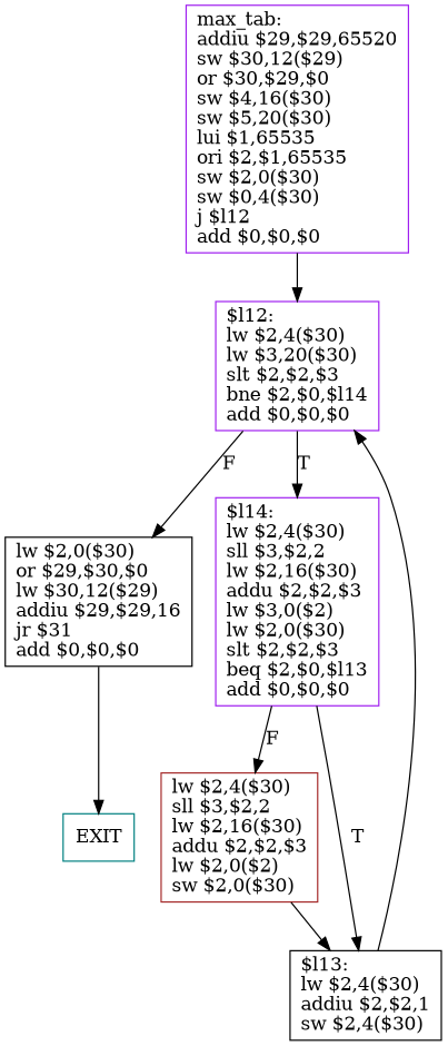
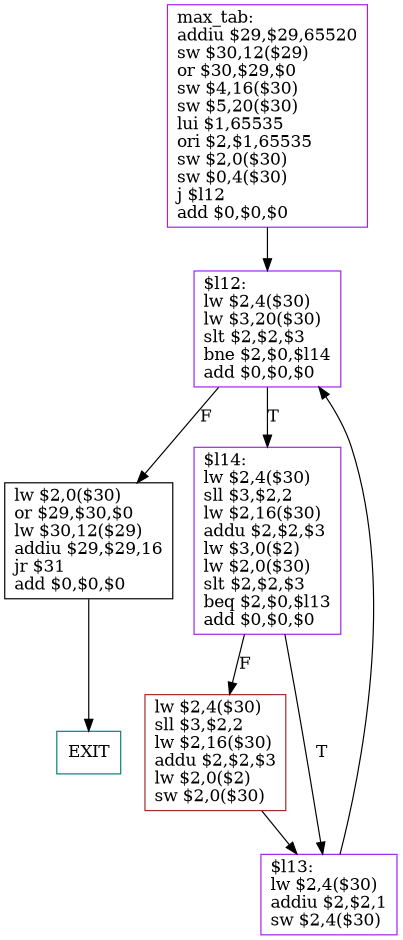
  digraph {
    node [shape=box color=purple]
    edge [style=filled]
    n1 [label="max_tab:\laddiu $29,$29,65520\lsw $30,12($29)\lor $30,$29,$0\lsw $4,16($30)\lsw $5,20($30)\llui $1,65535\lori $2,$1,65535\lsw $2,0($30)\lsw $0,4($30)\lj $l12\ladd $0,$0,$0\l"]
    n2 [label="$l12:\llw $2,4($30)\llw $3,20($30)\lslt $2,$2,$3\lbne $2,$0,$l14\ladd $0,$0,$0\l"]
    n3 [label="lw $2,0($30)\lor $29,$30,$0\llw $30,12($29)\laddiu $29,$29,16\ljr $31\ladd $0,$0,$0\l" color=black]
    n4 [label="$l14:\llw $2,4($30)\lsll $3,$2,2\llw $2,16($30)\laddu $2,$2,$3\llw $3,0($2)\llw $2,0($30)\lslt $2,$2,$3\lbeq $2,$0,$l13\ladd $0,$0,$0\l"]
    EXIT [color=teal]
    n6 [label="lw $2,4($30)\lsll $3,$2,2\llw $2,16($30)\laddu $2,$2,$3\llw $2,0($2)\lsw $2,0($30)\l" color=brown]
-   n7 [label="$l13:\llw $2,4($30)\laddiu $2,$2,1\lsw $2,4($30)\l" color=black]
+   n7 [label="$l13:\llw $2,4($30)\laddiu $2,$2,1\lsw $2,4($30)\l"]
    n1 -> n2
    n2 -> n3 [label=F]
    n2 -> n4 [label=T]
    n3 -> EXIT
    n4 -> n6 [label=F]
    n4 -> n7 [label=T]
    n6 -> n7
    n7 -> n2
  }
